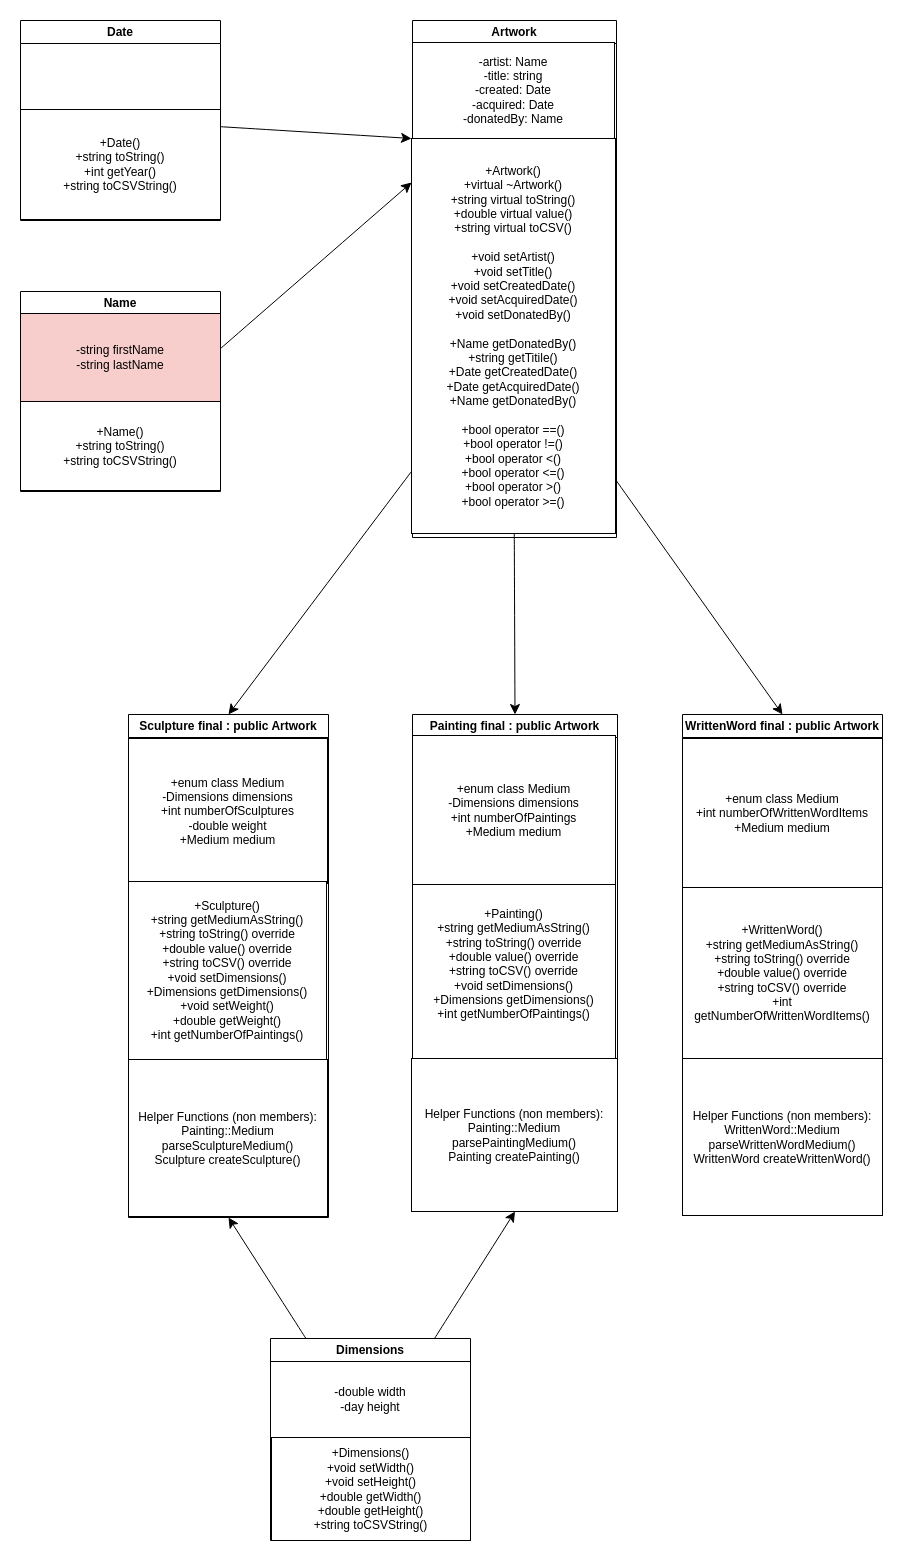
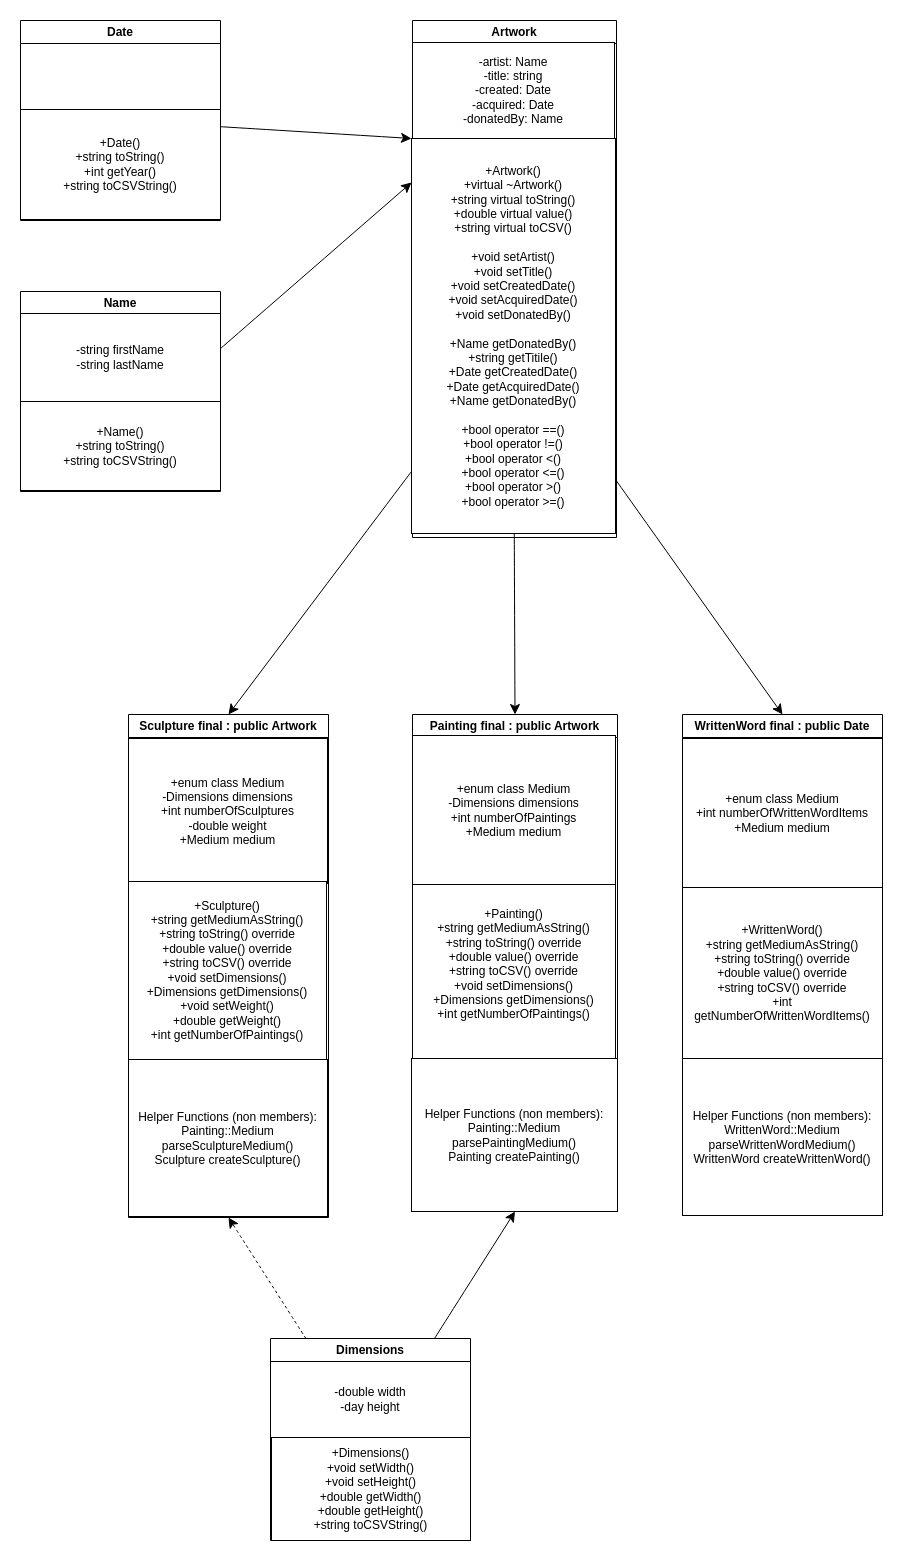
  <mxCell id="0" />
  <mxCell id="1" parent="0" />
  <mxCell id="2" value="Artwork" style="swimlane;whiteSpace=wrap;html=1;" parent="1" vertex="1"><mxGeometry x="412" y="20" width="204" height="517" as="geometry"><mxRectangle x="100" y="100" width="75" height="26" as="alternateBounds" /></mxGeometry></mxCell>
  <mxCell id="3" value="&lt;div&gt;-artist: Name&lt;/div&gt;&lt;div&gt;-title: string&lt;/div&gt;&lt;div&gt;-created: Date&lt;/div&gt;&lt;div&gt;-acquired: Date&lt;/div&gt;&lt;div&gt;-donatedBy: Name&lt;br&gt;&lt;/div&gt;" style="whiteSpace=wrap;html=1;" parent="2" vertex="1"><mxGeometry y="22" width="202" height="96" as="geometry" /></mxCell>
  <mxCell id="4" value="&lt;div&gt;+Artwork()&lt;br&gt;&lt;/div&gt;&lt;div&gt;+virtual ~Artwork()&lt;/div&gt;&lt;div&gt;+string virtual toString()&lt;/div&gt;&lt;div&gt;+double virtual value()&lt;/div&gt;&lt;div&gt;+string virtual toCSV()&lt;/div&gt;&lt;div&gt;&lt;br&gt;&lt;/div&gt;&lt;div&gt;+void setArtist()&lt;/div&gt;&lt;div&gt;+void setTitle()&lt;/div&gt;&lt;div&gt;+void setCreatedDate()&lt;/div&gt;&lt;div&gt;+void setAcquiredDate()&lt;/div&gt;&lt;div&gt;+void setDonatedBy()&lt;/div&gt;&lt;div&gt;&lt;br&gt;&lt;/div&gt;&lt;div&gt;+Name getDonatedBy()&lt;/div&gt;&lt;div&gt;+string getTitile()&lt;/div&gt;&lt;div&gt;+Date getCreatedDate()&lt;br&gt;&lt;/div&gt;&lt;div&gt;+Date getAcquiredDate()&lt;/div&gt;&lt;div&gt;+Name getDonatedBy()&lt;/div&gt;&lt;div&gt;&lt;br&gt;&lt;/div&gt;&lt;div&gt;+bool operator ==()&lt;/div&gt;&lt;div&gt;+bool operator !=()&lt;/div&gt;&lt;div&gt;+bool operator &amp;lt;()&lt;br&gt;&lt;/div&gt;&lt;div&gt;+bool operator &amp;lt;=()&lt;/div&gt;&lt;div&gt;+bool operator &amp;gt;()&lt;/div&gt;&lt;div&gt;+bool operator &amp;gt;=()&lt;br&gt;&lt;/div&gt;" style="rounded=0;whiteSpace=wrap;html=1;" parent="2" vertex="1"><mxGeometry x="-1" y="118" width="204" height="395" as="geometry" /></mxCell>
  <mxCell id="5" value="Painting final : public Artwork" style="swimlane;whiteSpace=wrap;html=1;" parent="1" vertex="1"><mxGeometry x="412" y="714" width="205" height="497" as="geometry" /></mxCell>
  <mxCell id="6" value="&lt;div&gt;Helper Functions (non members):&lt;/div&gt;&lt;div&gt;Painting::Medium parsePaintingMedium()&lt;/div&gt;&lt;div&gt;Painting createPainting()&lt;br&gt;&lt;/div&gt;" style="rounded=0;whiteSpace=wrap;html=1;" parent="5" vertex="1"><mxGeometry x="-1" y="344" width="206" height="153" as="geometry" /></mxCell>
  <mxCell id="7" style="edgeStyle=none;curved=1;rounded=0;orthogonalLoop=1;jettySize=auto;html=1;entryX=0.5;entryY=0;entryDx=0;entryDy=0;fontSize=12;startSize=8;endSize=8;" parent="1" source="5" target="5" edge="1"><mxGeometry relative="1" as="geometry" /></mxCell>
  <mxCell id="8" style="edgeStyle=none;curved=1;rounded=0;orthogonalLoop=1;jettySize=auto;html=1;entryX=0.5;entryY=0;entryDx=0;entryDy=0;fontSize=12;startSize=8;endSize=8;" parent="1" source="4" target="5" edge="1"><mxGeometry relative="1" as="geometry" /></mxCell>
  <mxCell id="9" value="&lt;div&gt;+enum class Medium&lt;/div&gt;&lt;div&gt;-Dimensions dimensions&lt;/div&gt;&lt;div&gt;+int numberOfPaintings&lt;/div&gt;&lt;div&gt;+Medium medium&lt;br&gt;&lt;/div&gt;" style="rounded=0;whiteSpace=wrap;html=1;" parent="1" vertex="1"><mxGeometry x="412" y="735" width="203" height="149" as="geometry" /></mxCell>
  <mxCell id="10" value="&lt;div&gt;+Painting()&lt;/div&gt;&lt;div&gt;+string getMediumAsString()&lt;/div&gt;&lt;div&gt;+string toString() override&lt;br&gt;&lt;/div&gt;&lt;div&gt;+double value() override&lt;/div&gt;&lt;div&gt;+string toCSV() override&lt;/div&gt;&lt;div&gt;+void setDimensions()&lt;/div&gt;&lt;div&gt;+Dimensions getDimensions()&lt;/div&gt;&lt;div&gt;+int getNumberOfPaintings()&lt;br&gt;&lt;/div&gt;&lt;div&gt;&lt;br&gt;&lt;/div&gt;" style="whiteSpace=wrap;html=1;" parent="1" vertex="1"><mxGeometry x="412" y="884" width="203" height="174" as="geometry" /></mxCell>
- <mxCell id="11" value="WrittenWord final : public Artwork" style="swimlane;whiteSpace=wrap;html=1;" parent="1" vertex="1"><mxGeometry x="682" y="714" width="200" height="501" as="geometry" /></mxCell>
+ <mxCell id="11" value="WrittenWord final : public Date" style="swimlane;whiteSpace=wrap;html=1;" parent="1" vertex="1"><mxGeometry x="682" y="714" width="200" height="501" as="geometry" /></mxCell>
  <mxCell id="12" value="&lt;div&gt;+enum class Medium&lt;/div&gt;&lt;div&gt;+int numberOfWrittenWordItems&lt;/div&gt;+Medium medium" style="rounded=0;whiteSpace=wrap;html=1;" parent="11" vertex="1"><mxGeometry y="24" width="200" height="149" as="geometry" /></mxCell>
  <mxCell id="13" value="&lt;div&gt;+WrittenWord()&lt;/div&gt;&lt;div&gt;+string getMediumAsString()&lt;/div&gt;&lt;div&gt;+string toString() override&lt;br&gt;&lt;/div&gt;&lt;div&gt;+double value() override&lt;/div&gt;&lt;div&gt;+string toCSV() override&lt;/div&gt;+int getNumberOfWrittenWordItems()" style="rounded=0;whiteSpace=wrap;html=1;" parent="11" vertex="1"><mxGeometry y="173" width="200" height="171" as="geometry" /></mxCell>
  <mxCell id="14" value="&lt;div&gt;Helper Functions (non members):&lt;/div&gt;&lt;div&gt;WrittenWord::Medium parseWrittenWordMedium()&lt;/div&gt;WrittenWord createWrittenWord()" style="rounded=0;whiteSpace=wrap;html=1;" parent="11" vertex="1"><mxGeometry y="344" width="200" height="157" as="geometry" /></mxCell>
  <mxCell id="15" style="edgeStyle=none;curved=1;rounded=0;orthogonalLoop=1;jettySize=auto;html=1;entryX=0.5;entryY=0;entryDx=0;entryDy=0;fontSize=12;startSize=8;endSize=8;" parent="1" source="4" target="11" edge="1"><mxGeometry relative="1" as="geometry" /></mxCell>
  <mxCell id="16" value="Sculpture final : public Artwork" style="swimlane;whiteSpace=wrap;html=1;" parent="1" vertex="1"><mxGeometry x="128" y="714" width="200" height="503" as="geometry" /></mxCell>
  <mxCell id="17" value="&lt;div&gt;+enum class Medium&lt;/div&gt;&lt;div&gt;-Dimensions dimensions&lt;/div&gt;&lt;div&gt;+int numberOfSculptures&lt;/div&gt;&lt;div&gt;-double weight&lt;br&gt;&lt;/div&gt;+Medium medium" style="rounded=0;whiteSpace=wrap;html=1;" parent="16" vertex="1"><mxGeometry y="24" width="199" height="145" as="geometry" /></mxCell>
  <mxCell id="18" value="&lt;div&gt;+Sculpture()&lt;/div&gt;&lt;div&gt;+string getMediumAsString()&lt;/div&gt;&lt;div&gt;+string toString() override&lt;br&gt;&lt;/div&gt;&lt;div&gt;+double value() override&lt;/div&gt;&lt;div&gt;+string toCSV() override&lt;/div&gt;&lt;div&gt;+void setDimensions()&lt;/div&gt;&lt;div&gt;+Dimensions getDimensions()&lt;/div&gt;&lt;div&gt;+void setWeight()&lt;/div&gt;&lt;div&gt;+double getWeight()&lt;br&gt;&lt;/div&gt;+int getNumberOfPaintings()" style="rounded=0;whiteSpace=wrap;html=1;" parent="16" vertex="1"><mxGeometry y="167" width="198" height="178" as="geometry" /></mxCell>
  <mxCell id="19" value="&lt;div&gt;Helper Functions (non members):&lt;/div&gt;&lt;div&gt;Painting::Medium parseSculptureMedium()&lt;/div&gt;Sculpture createSculpture()" style="rounded=0;whiteSpace=wrap;html=1;" parent="16" vertex="1"><mxGeometry y="345" width="199" height="157" as="geometry" /></mxCell>
  <mxCell id="20" style="edgeStyle=none;curved=1;rounded=0;orthogonalLoop=1;jettySize=auto;html=1;entryX=0.5;entryY=0;entryDx=0;entryDy=0;fontSize=12;startSize=8;endSize=8;" parent="1" source="4" target="16" edge="1"><mxGeometry relative="1" as="geometry" /></mxCell>
  <mxCell id="21" style="edgeStyle=none;curved=1;rounded=0;orthogonalLoop=1;jettySize=auto;html=1;entryX=0.5;entryY=1;entryDx=0;entryDy=0;fontSize=12;startSize=8;endSize=8;" parent="1" source="23" target="5" edge="1"><mxGeometry relative="1" as="geometry" /></mxCell>
- <mxCell id="22" style="edgeStyle=none;curved=1;rounded=0;orthogonalLoop=1;jettySize=auto;html=1;entryX=0.5;entryY=1;entryDx=0;entryDy=0;fontSize=12;startSize=8;endSize=8;" parent="1" source="23" target="16" edge="1"><mxGeometry relative="1" as="geometry" /></mxCell>
+ <mxCell id="22" style="edgeStyle=none;curved=1;rounded=0;orthogonalLoop=1;jettySize=auto;html=1;entryX=0.5;entryY=1;entryDx=0;entryDy=0;fontSize=12;startSize=8;endSize=8;dashed=1;" parent="1" source="23" target="16" edge="1"><mxGeometry relative="1" as="geometry" /></mxCell>
  <mxCell id="23" value="Dimensions" style="swimlane;whiteSpace=wrap;html=1;startSize=23;" parent="1" vertex="1"><mxGeometry x="270" y="1338" width="200" height="202" as="geometry" /></mxCell>
  <mxCell id="24" value="&lt;div&gt;-double width&lt;/div&gt;&lt;div&gt;-day height&lt;br&gt;&lt;/div&gt;" style="rounded=0;whiteSpace=wrap;html=1;" parent="23" vertex="1"><mxGeometry y="23" width="200" height="76" as="geometry" /></mxCell>
  <mxCell id="25" value="&lt;div&gt;+Dimensions()&lt;/div&gt;&lt;div&gt;+void setWidth()&lt;/div&gt;&lt;div&gt;+void setHeight()&lt;/div&gt;&lt;div&gt;+double getWidth()&lt;/div&gt;&lt;div&gt;+double getHeight()&lt;br&gt;&lt;/div&gt;&lt;div&gt;+string toCSVString()&lt;/div&gt;" style="whiteSpace=wrap;html=1;" parent="23" vertex="1"><mxGeometry x="1" y="99" width="199" height="103" as="geometry" /></mxCell>
  <mxCell id="26" style="edgeStyle=none;curved=1;rounded=0;orthogonalLoop=1;jettySize=auto;html=1;entryX=0;entryY=0;entryDx=0;entryDy=0;fontSize=12;startSize=8;endSize=8;" parent="1" source="27" target="4" edge="1"><mxGeometry relative="1" as="geometry" /></mxCell>
  <mxCell id="27" value="Date" style="swimlane;whiteSpace=wrap;html=1;" parent="1" vertex="1"><mxGeometry x="20" y="20" width="200" height="200" as="geometry" /></mxCell>
  <mxCell id="28" value="&lt;div&gt;+Date()&lt;/div&gt;&lt;div&gt;+string toString()&lt;/div&gt;&lt;div&gt;+int getYear()&lt;/div&gt;&lt;div&gt;+string toCSVString()&lt;/div&gt;" style="whiteSpace=wrap;html=1;" parent="27" vertex="1"><mxGeometry y="89" width="200" height="110" as="geometry" /></mxCell>
  <mxCell id="29" style="edgeStyle=none;curved=1;rounded=0;orthogonalLoop=1;jettySize=auto;html=1;entryX=0;entryY=0;entryDx=0;entryDy=0;fontSize=12;startSize=8;endSize=8;" parent="1" edge="1"><mxGeometry relative="1" as="geometry"><mxPoint x="220" y="348.058" as="sourcePoint" /><mxPoint x="411" y="182" as="targetPoint" /></mxGeometry></mxCell>
  <mxCell id="30" value="Name" style="swimlane;whiteSpace=wrap;html=1;" parent="1" vertex="1"><mxGeometry x="20" y="291" width="200" height="200" as="geometry" /></mxCell>
- <mxCell id="31" value="&lt;div&gt;-string firstName&lt;/div&gt;&lt;div&gt;-string lastName&lt;br&gt;&lt;/div&gt;" style="rounded=0;whiteSpace=wrap;html=1;fillColor=#f8cecc;" parent="30" vertex="1"><mxGeometry y="22" width="200" height="88" as="geometry" /></mxCell>
+ <mxCell id="31" value="&lt;div&gt;-string firstName&lt;/div&gt;&lt;div&gt;-string lastName&lt;br&gt;&lt;/div&gt;" style="rounded=0;whiteSpace=wrap;html=1;" parent="30" vertex="1"><mxGeometry y="22" width="200" height="88" as="geometry" /></mxCell>
  <mxCell id="32" value="&lt;div&gt;+Name()&lt;/div&gt;&lt;div&gt;+string toString()&lt;br&gt;&lt;/div&gt;&lt;div&gt;+string toCSVString()&lt;/div&gt;" style="whiteSpace=wrap;html=1;" parent="30" vertex="1"><mxGeometry y="110" width="200" height="89" as="geometry" /></mxCell>
